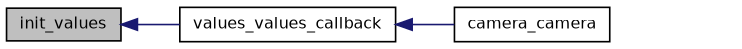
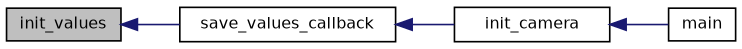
  digraph {
    rankdir=LR
    node [color=black fillcolor=white fontname=Helvetica fontsize=10 shape=record style=filled]
    edge [color=midnightblue dir=back fontname=Helvetica fontsize=10 labelfontname=Helvetica labelfontsize=10 style=solid]
    n1 [fillcolor=grey75 fontcolor=black height=0.2 label=init_values width=0.4]
-   n2 [height=0.2 label=values_values_callback width=0.4]
-   n3 [height=0.2 label=camera_camera width=0.4]
+   n2 [height=0.2 label=save_values_callback width=0.4]
+   n3 [height=0.2 label=init_camera width=0.4]
+   n4 [height=0.2 label=main width=0.4]
    n1 -> n2
    n2 -> n3
+   n3 -> n4
  }
